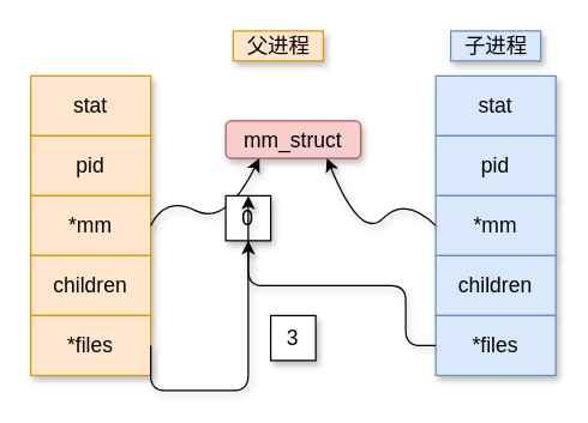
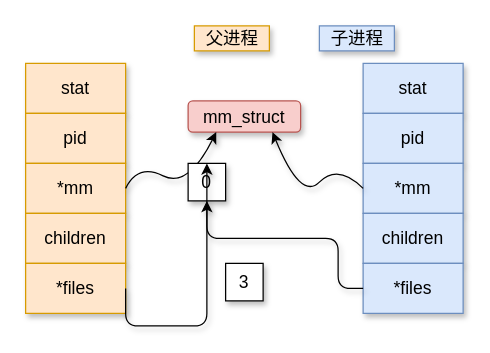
  <mxCell id="0" />
  <mxCell id="1" parent="0" />
  <mxCell id="2" value="stat" style="rounded=0;whiteSpace=wrap;html=1;fontSize=14;shadow=1;fillColor=#ffe6cc;strokeColor=#d79b00;" vertex="1" parent="1"><mxGeometry x="20" y="50" width="80" height="40" as="geometry" /></mxCell>
  <mxCell id="3" value="pid" style="rounded=0;whiteSpace=wrap;html=1;fontSize=14;shadow=1;fillColor=#ffe6cc;strokeColor=#d79b00;" vertex="1" parent="1"><mxGeometry x="20" y="90" width="80" height="40" as="geometry" /></mxCell>
  <mxCell id="4" value="*mm" style="rounded=0;whiteSpace=wrap;html=1;fontSize=14;shadow=1;fillColor=#ffe6cc;strokeColor=#d79b00;" vertex="1" parent="1"><mxGeometry x="20" y="130" width="80" height="40" as="geometry" /></mxCell>
  <mxCell id="5" value="children" style="rounded=0;whiteSpace=wrap;html=1;fontSize=14;shadow=1;fillColor=#ffe6cc;strokeColor=#d79b00;" vertex="1" parent="1"><mxGeometry x="20" y="170" width="80" height="40" as="geometry" /></mxCell>
  <mxCell id="6" value="*files" style="rounded=0;whiteSpace=wrap;html=1;fontSize=14;shadow=1;fillColor=#ffe6cc;strokeColor=#d79b00;" vertex="1" parent="1"><mxGeometry x="20" y="210" width="80" height="40" as="geometry" /></mxCell>
  <mxCell id="7" value="父进程" style="text;html=1;align=center;verticalAlign=middle;resizable=0;points=[];autosize=1;fontSize=14;shadow=1;fillColor=#ffe6cc;strokeColor=#d79b00;" vertex="1" parent="1"><mxGeometry x="155" y="20" width="60" height="20" as="geometry" /></mxCell>
  <mxCell id="8" value="mm_struct" style="rounded=1;whiteSpace=wrap;html=1;fontSize=14;shadow=1;fillColor=#f8cecc;strokeColor=#b85450;" vertex="1" parent="1"><mxGeometry x="150" y="80" width="90" height="25" as="geometry" /></mxCell>
  <mxCell id="9" value="stat" style="rounded=0;whiteSpace=wrap;html=1;fontSize=14;shadow=1;fillColor=#dae8fc;strokeColor=#6c8ebf;" vertex="1" parent="1"><mxGeometry x="290" y="50" width="80" height="40" as="geometry" /></mxCell>
  <mxCell id="10" value="pid" style="rounded=0;whiteSpace=wrap;html=1;fontSize=14;shadow=1;fillColor=#dae8fc;strokeColor=#6c8ebf;" vertex="1" parent="1"><mxGeometry x="290" y="90" width="80" height="40" as="geometry" /></mxCell>
  <mxCell id="11" value="*mm" style="rounded=0;whiteSpace=wrap;html=1;fontSize=14;shadow=1;fillColor=#dae8fc;strokeColor=#6c8ebf;" vertex="1" parent="1"><mxGeometry x="290" y="130" width="80" height="40" as="geometry" /></mxCell>
  <mxCell id="12" value="children" style="rounded=0;whiteSpace=wrap;html=1;fontSize=14;shadow=1;fillColor=#dae8fc;strokeColor=#6c8ebf;" vertex="1" parent="1"><mxGeometry x="290" y="170" width="80" height="40" as="geometry" /></mxCell>
  <mxCell id="13" value="*files" style="rounded=0;whiteSpace=wrap;html=1;fontSize=14;shadow=1;fillColor=#dae8fc;strokeColor=#6c8ebf;" vertex="1" parent="1"><mxGeometry x="290" y="210" width="80" height="40" as="geometry" /></mxCell>
- <mxCell id="14" value="子进程" style="text;html=1;align=center;verticalAlign=middle;resizable=0;points=[];autosize=1;fontSize=14;shadow=1;fillColor=#dae8fc;strokeColor=#6c8ebf;" vertex="1" parent="1"><mxGeometry x="300" y="20" width="60" height="20" as="geometry" /></mxCell>
+ <mxCell id="14" value="子进程" style="text;html=1;align=center;verticalAlign=middle;resizable=0;points=[];autosize=1;fontSize=14;shadow=1;fillColor=#dae8fc;strokeColor=#6c8ebf;" vertex="1" parent="1"><mxGeometry x="255" y="20" width="60" height="20" as="geometry" /></mxCell>
  <mxCell id="15" value="" style="curved=1;endArrow=classic;html=1;fontSize=14;exitX=1;exitY=0.5;exitDx=0;exitDy=0;entryX=0.25;entryY=1;entryDx=0;entryDy=0;shadow=1;" edge="1" parent="1" source="4" target="8"><mxGeometry width="50" height="50" relative="1" as="geometry"><mxPoint x="280" y="250" as="sourcePoint" /><mxPoint x="330" y="200" as="targetPoint" /><Array as="points"><mxPoint x="110" y="130" /><mxPoint x="150" y="150" /></Array></mxGeometry></mxCell>
  <mxCell id="16" value="" style="curved=1;endArrow=classic;html=1;fontSize=14;exitX=0;exitY=0.5;exitDx=0;exitDy=0;entryX=0.75;entryY=1;entryDx=0;entryDy=0;shadow=1;" edge="1" parent="1" source="11" target="8"><mxGeometry width="50" height="50" relative="1" as="geometry"><mxPoint x="150" y="170" as="sourcePoint" /><mxPoint x="222.5" y="140" as="targetPoint" /><Array as="points"><mxPoint x="270" y="130" /><mxPoint x="240" y="160" /></Array></mxGeometry></mxCell>
  <mxCell id="17" value="0" style="whiteSpace=wrap;html=1;fontSize=14;shadow=1;" vertex="1" parent="1"><mxGeometry x="150" y="130" width="30" height="30" as="geometry" /></mxCell>
  <mxCell id="18" value="3" style="whiteSpace=wrap;html=1;fontSize=14;shadow=1;" vertex="1" parent="1"><mxGeometry x="180" y="210" width="30" height="30" as="geometry" /></mxCell>
  <mxCell id="19" value="" style="edgeStyle=elbowEdgeStyle;elbow=vertical;endArrow=classic;html=1;fontSize=14;exitX=1;exitY=0.5;exitDx=0;exitDy=0;entryX=0.5;entryY=1;entryDx=0;entryDy=0;shadow=1;" edge="1" parent="1" source="6" target="17"><mxGeometry width="50" height="50" relative="1" as="geometry"><mxPoint x="-120" y="480" as="sourcePoint" /><mxPoint x="-70" y="430" as="targetPoint" /><Array as="points"><mxPoint x="130" y="260" /></Array></mxGeometry></mxCell>
  <mxCell id="20" value="" style="edgeStyle=segmentEdgeStyle;endArrow=classic;html=1;fontSize=14;exitX=0;exitY=0.5;exitDx=0;exitDy=0;entryX=0.5;entryY=0;entryDx=0;entryDy=0;shadow=1;" edge="1" parent="1" source="13" target="17"><mxGeometry width="50" height="50" relative="1" as="geometry"><mxPoint x="280" y="250" as="sourcePoint" /><mxPoint x="330" y="200" as="targetPoint" /><Array as="points"><mxPoint x="270" y="230" /><mxPoint x="270" y="190" /><mxPoint x="165" y="190" /></Array></mxGeometry></mxCell>
